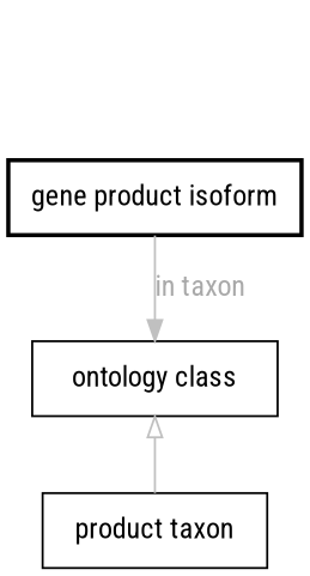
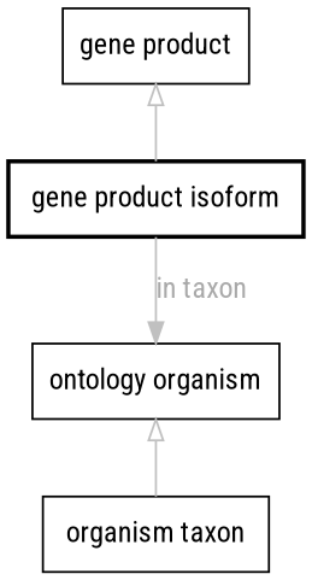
  digraph {
    fontname="Roboto Condensed"
    fontsize=32
    penwidth=5
    node [color=black fontname="Roboto Condensed" shape=rectangle]
    edge [color=gray fontcolor=darkgray fontname="Roboto Condensed" arrowtail=onormal dir=back]
    n1 [label=" gene product isoform " style=bold]
-   "ontology class"
-   n3 [label="product taxon" style=solid]
+   "ontology class" [label="ontology organism"]
+   n3 [label=" organism taxon " style=solid]
+   "gene product"
    n1 -> "ontology class" [label="in taxon" arrowtail="" dir=""]
    "ontology class" -> n3
+   "gene product" -> n1
  }
